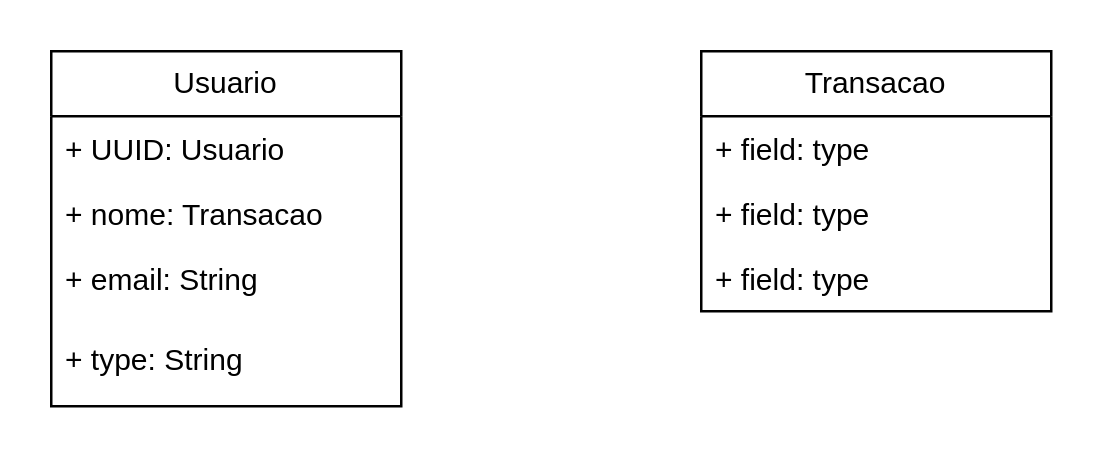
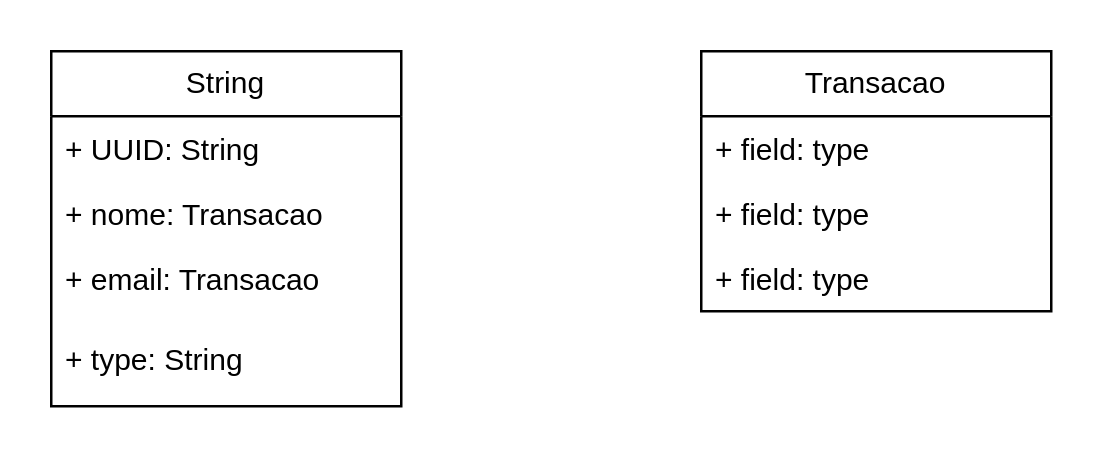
  <mxCell id="0" />
  <mxCell id="1" parent="0" />
- <mxCell id="2" value="Usuario" style="swimlane;fontStyle=0;childLayout=stackLayout;horizontal=1;startSize=26;fillColor=none;horizontalStack=0;resizeParent=1;resizeParentMax=0;resizeLast=0;collapsible=1;marginBottom=0;whiteSpace=wrap;html=1;" vertex="1" parent="1"><mxGeometry x="20" y="20" width="140" height="142" as="geometry" /></mxCell>
- <mxCell id="3" value="+ UUID: Usuario" style="text;strokeColor=none;fillColor=none;align=left;verticalAlign=top;spacingLeft=4;spacingRight=4;overflow=hidden;rotatable=0;points=[[0,0.5],[1,0.5]];portConstraint=eastwest;whiteSpace=wrap;html=1;" vertex="1" parent="2"><mxGeometry y="26" width="140" height="26" as="geometry" /></mxCell>
+ <mxCell id="2" value="String" style="swimlane;fontStyle=0;childLayout=stackLayout;horizontal=1;startSize=26;fillColor=none;horizontalStack=0;resizeParent=1;resizeParentMax=0;resizeLast=0;collapsible=1;marginBottom=0;whiteSpace=wrap;html=1;" vertex="1" parent="1"><mxGeometry x="20" y="20" width="140" height="142" as="geometry" /></mxCell>
+ <mxCell id="3" value="+ UUID: String" style="text;strokeColor=none;fillColor=none;align=left;verticalAlign=top;spacingLeft=4;spacingRight=4;overflow=hidden;rotatable=0;points=[[0,0.5],[1,0.5]];portConstraint=eastwest;whiteSpace=wrap;html=1;" vertex="1" parent="2"><mxGeometry y="26" width="140" height="26" as="geometry" /></mxCell>
  <mxCell id="4" value="+ nome: Transacao" style="text;strokeColor=none;fillColor=none;align=left;verticalAlign=top;spacingLeft=4;spacingRight=4;overflow=hidden;rotatable=0;points=[[0,0.5],[1,0.5]];portConstraint=eastwest;whiteSpace=wrap;html=1;" vertex="1" parent="2"><mxGeometry y="52" width="140" height="26" as="geometry" /></mxCell>
- <mxCell id="5" value="+ email: String" style="text;strokeColor=none;fillColor=none;align=left;verticalAlign=top;spacingLeft=4;spacingRight=4;overflow=hidden;rotatable=0;points=[[0,0.5],[1,0.5]];portConstraint=eastwest;whiteSpace=wrap;html=1;" vertex="1" parent="2"><mxGeometry y="78" width="140" height="32" as="geometry" /></mxCell>
+ <mxCell id="5" value="+ email: Transacao" style="text;strokeColor=none;fillColor=none;align=left;verticalAlign=top;spacingLeft=4;spacingRight=4;overflow=hidden;rotatable=0;points=[[0,0.5],[1,0.5]];portConstraint=eastwest;whiteSpace=wrap;html=1;" vertex="1" parent="2"><mxGeometry y="78" width="140" height="32" as="geometry" /></mxCell>
  <mxCell id="6" value="+ type: String" style="text;strokeColor=none;fillColor=none;align=left;verticalAlign=top;spacingLeft=4;spacingRight=4;overflow=hidden;rotatable=0;points=[[0,0.5],[1,0.5]];portConstraint=eastwest;whiteSpace=wrap;html=1;" vertex="1" parent="2"><mxGeometry y="110" width="140" height="32" as="geometry" /></mxCell>
  <mxCell id="7" value="Transacao" style="swimlane;fontStyle=0;childLayout=stackLayout;horizontal=1;startSize=26;fillColor=none;horizontalStack=0;resizeParent=1;resizeParentMax=0;resizeLast=0;collapsible=1;marginBottom=0;whiteSpace=wrap;html=1;" vertex="1" parent="1"><mxGeometry x="280" y="20" width="140" height="104" as="geometry" /></mxCell>
  <mxCell id="8" value="+ field: type" style="text;strokeColor=none;fillColor=none;align=left;verticalAlign=top;spacingLeft=4;spacingRight=4;overflow=hidden;rotatable=0;points=[[0,0.5],[1,0.5]];portConstraint=eastwest;whiteSpace=wrap;html=1;" vertex="1" parent="7"><mxGeometry y="26" width="140" height="26" as="geometry" /></mxCell>
  <mxCell id="9" value="+ field: type" style="text;strokeColor=none;fillColor=none;align=left;verticalAlign=top;spacingLeft=4;spacingRight=4;overflow=hidden;rotatable=0;points=[[0,0.5],[1,0.5]];portConstraint=eastwest;whiteSpace=wrap;html=1;" vertex="1" parent="7"><mxGeometry y="52" width="140" height="26" as="geometry" /></mxCell>
  <mxCell id="10" value="+ field: type" style="text;strokeColor=none;fillColor=none;align=left;verticalAlign=top;spacingLeft=4;spacingRight=4;overflow=hidden;rotatable=0;points=[[0,0.5],[1,0.5]];portConstraint=eastwest;whiteSpace=wrap;html=1;" vertex="1" parent="7"><mxGeometry y="78" width="140" height="26" as="geometry" /></mxCell>
